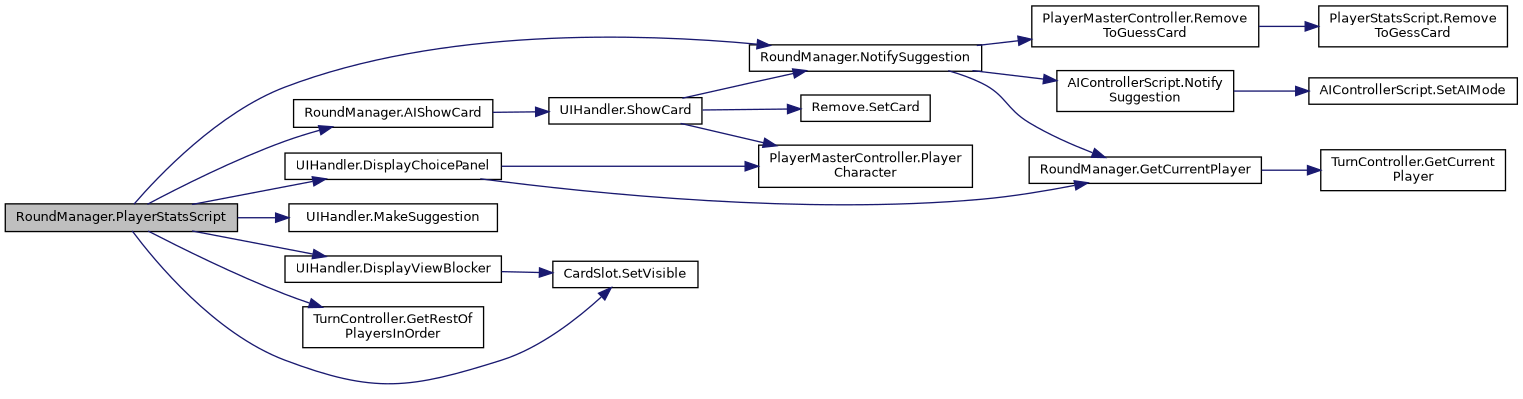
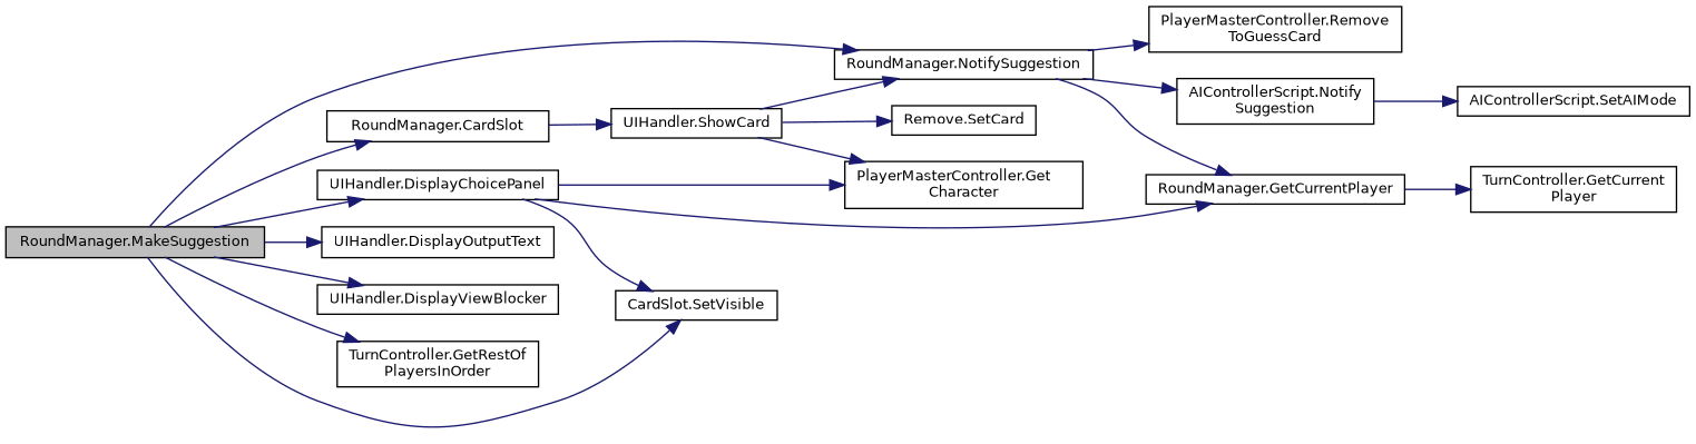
  digraph {
    rankdir=LR
    node [color=black fillcolor=white fontname=Helvetica fontsize=10 shape=record style=filled]
    edge [color=midnightblue fontname=Helvetica fontsize=10 labelfontname=Helvetica labelfontsize=10 style=solid]
-   n1 [fillcolor=grey75 fontcolor=black height=0.2 label="RoundManager.PlayerStatsScript" width=0.4]
-   n2 [height=0.2 label="RoundManager.AIShowCard" width=0.4]
+   n1 [fillcolor=grey75 fontcolor=black height=0.2 label="RoundManager.MakeSuggestion" width=0.4]
+   n2 [height=0.2 label="RoundManager.CardSlot" width=0.4]
    n3 [height=0.2 label="RoundManager.NotifySuggestion" width=0.4]
    n4 [height=0.2 label="UIHandler.DisplayChoicePanel" width=0.4]
-   n5 [height=0.2 label="UIHandler.MakeSuggestion" width=0.4]
+   n5 [height=0.2 label="UIHandler.DisplayOutputText" width=0.4]
    n6 [height=0.2 label="UIHandler.DisplayViewBlocker" width=0.4]
    n7 [height=0.2 label="TurnController.GetRestOf\lPlayersInOrder" width=0.4]
    n8 [height=0.2 label="CardSlot.SetVisible" width=0.4]
    n9 [height=0.2 label="UIHandler.ShowCard" width=0.4]
-   n10 [height=0.2 label="PlayerMasterController.Player\lCharacter" width=0.4]
+   n10 [height=0.2 label="PlayerMasterController.Get\lCharacter" width=0.4]
    n11 [height=0.2 label="RoundManager.GetCurrentPlayer" width=0.4]
    n12 [height=0.2 label="AIControllerScript.Notify\lSuggestion" width=0.4]
    n13 [height=0.2 label="PlayerMasterController.Remove\lToGuessCard" width=0.4]
    n14 [height=0.2 label="Remove.SetCard" width=0.4]
    n15 [height=0.2 label="TurnController.GetCurrent\lPlayer" width=0.4]
    n16 [height=0.2 label="AIControllerScript.SetAIMode" width=0.4]
-   n17 [height=0.2 label="PlayerStatsScript.Remove\lToGessCard" width=0.4]
    n1 -> n2
    n1 -> n3
    n1 -> n4
    n1 -> n5
    n1 -> n6
    n1 -> n7
    n1 -> n8
    n2 -> n9
    n3 -> n11
    n3 -> n12
    n3 -> n13
-   n6 -> n8
+   n4 -> n8
    n4 -> n10
    n4 -> n11
    n9 -> n3
    n9 -> n10
    n9 -> n14
    n11 -> n15
    n12 -> n16
-   n13 -> n17
  }
